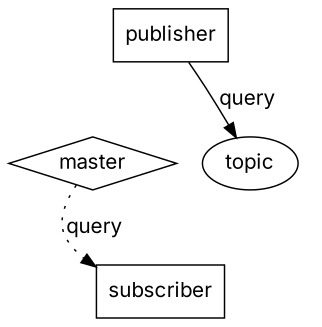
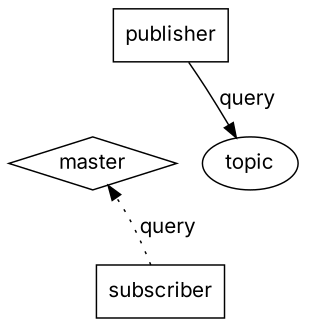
  digraph {
    fontname=Inter
    rankdir=TB
    node [fillcolor=white fontname=Inter shape=box style=filled]
    edge [fontname=Inter style=invis]
    master [shape=diamond]
    topic [shape=ellipse]
    subscriber
    publisher
    subgraph sub_1 {
      rank=same
      master
      topic
    }
    topic -> subscriber [label=subscribe]
-   master -> subscriber [label=query style=dotted]
+   subscriber -> master [label=query style=dotted]
    publisher -> master [label=register]
    publisher -> topic [label=query style=""]
  }
